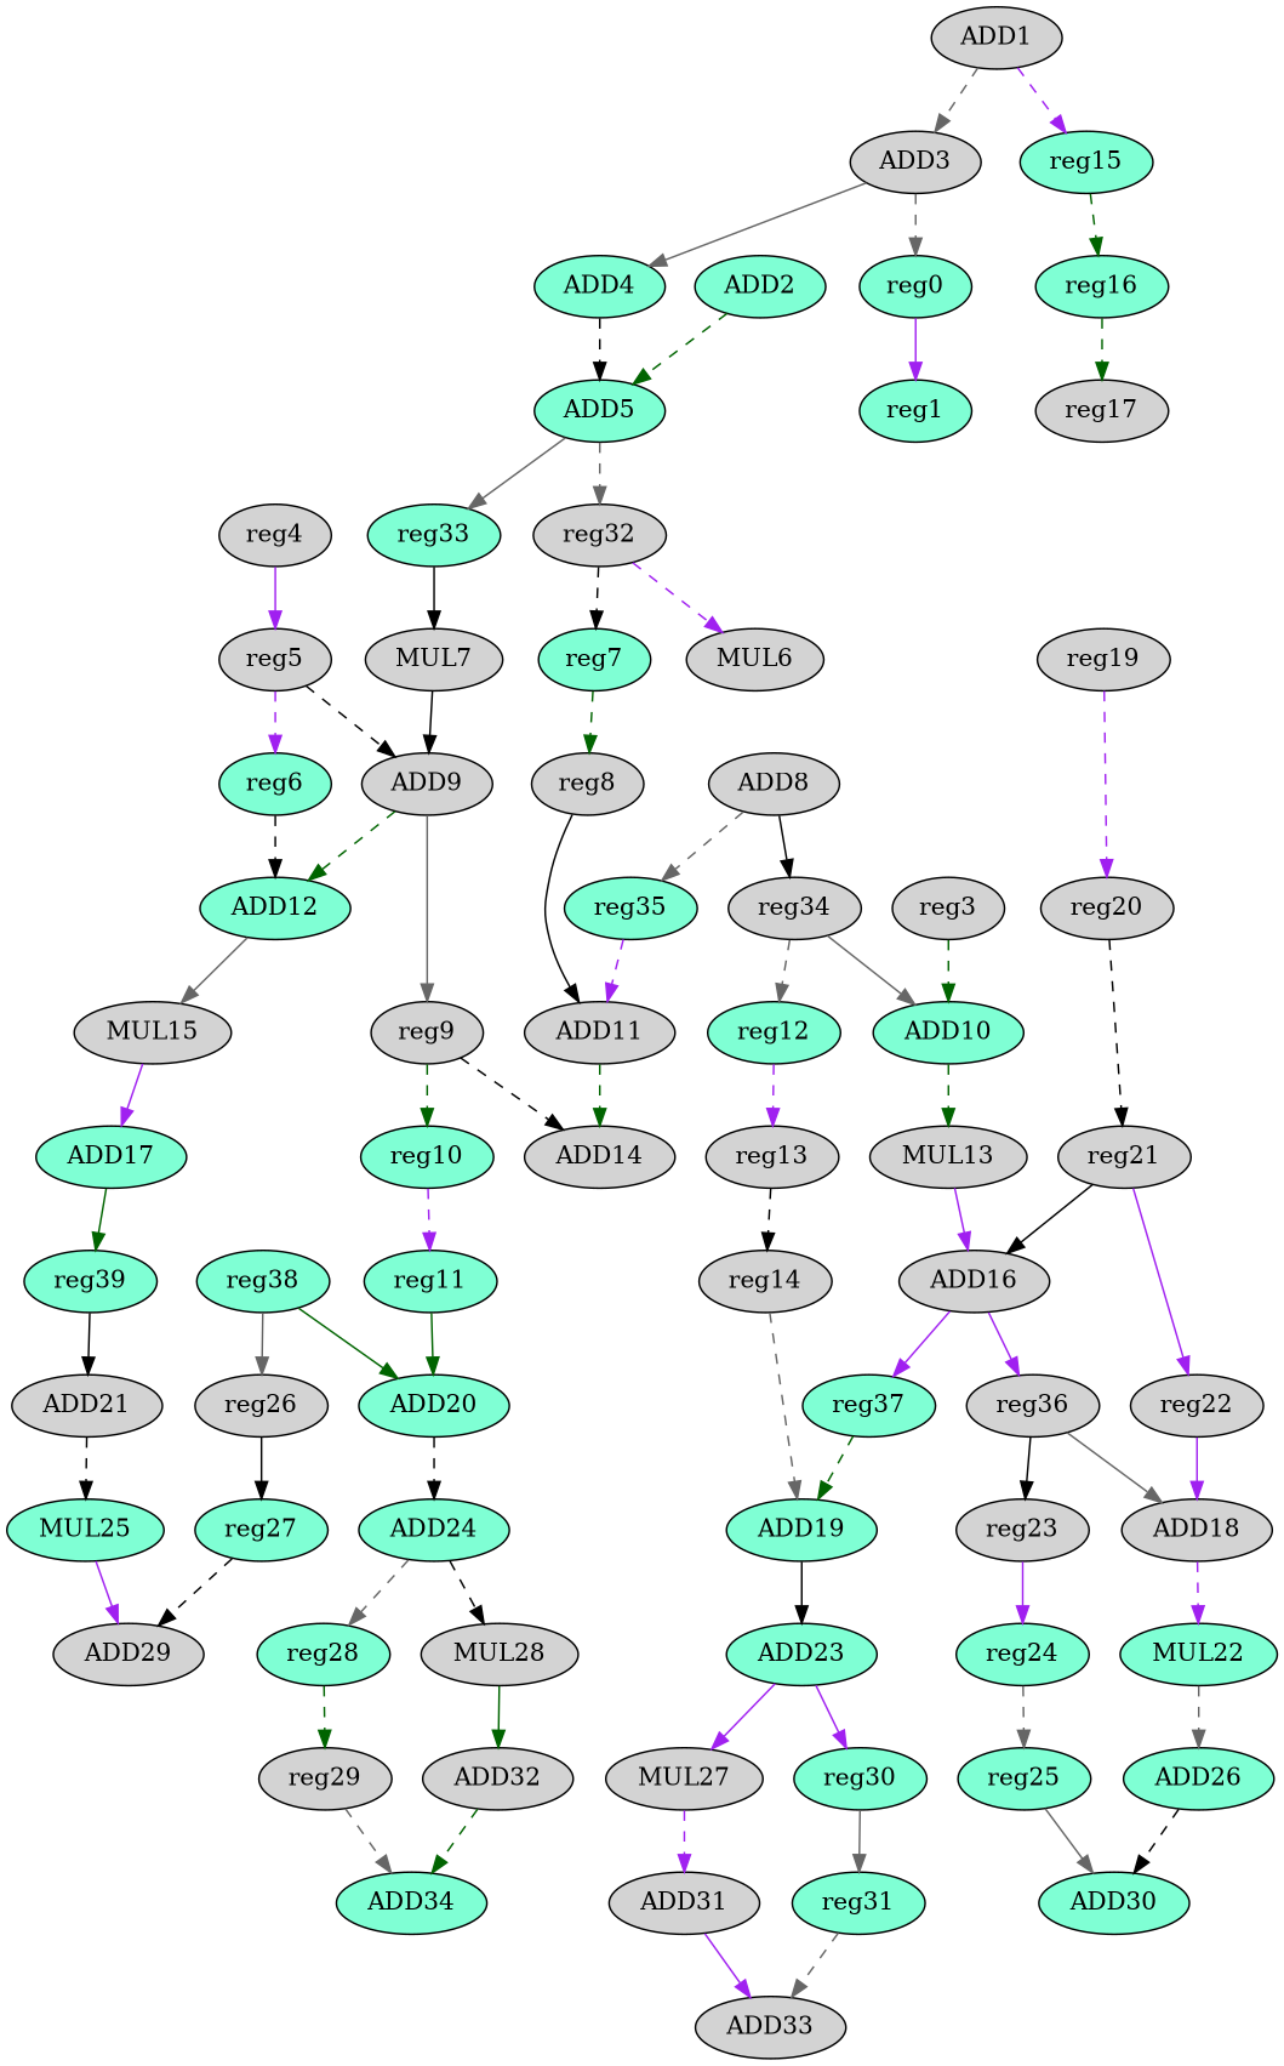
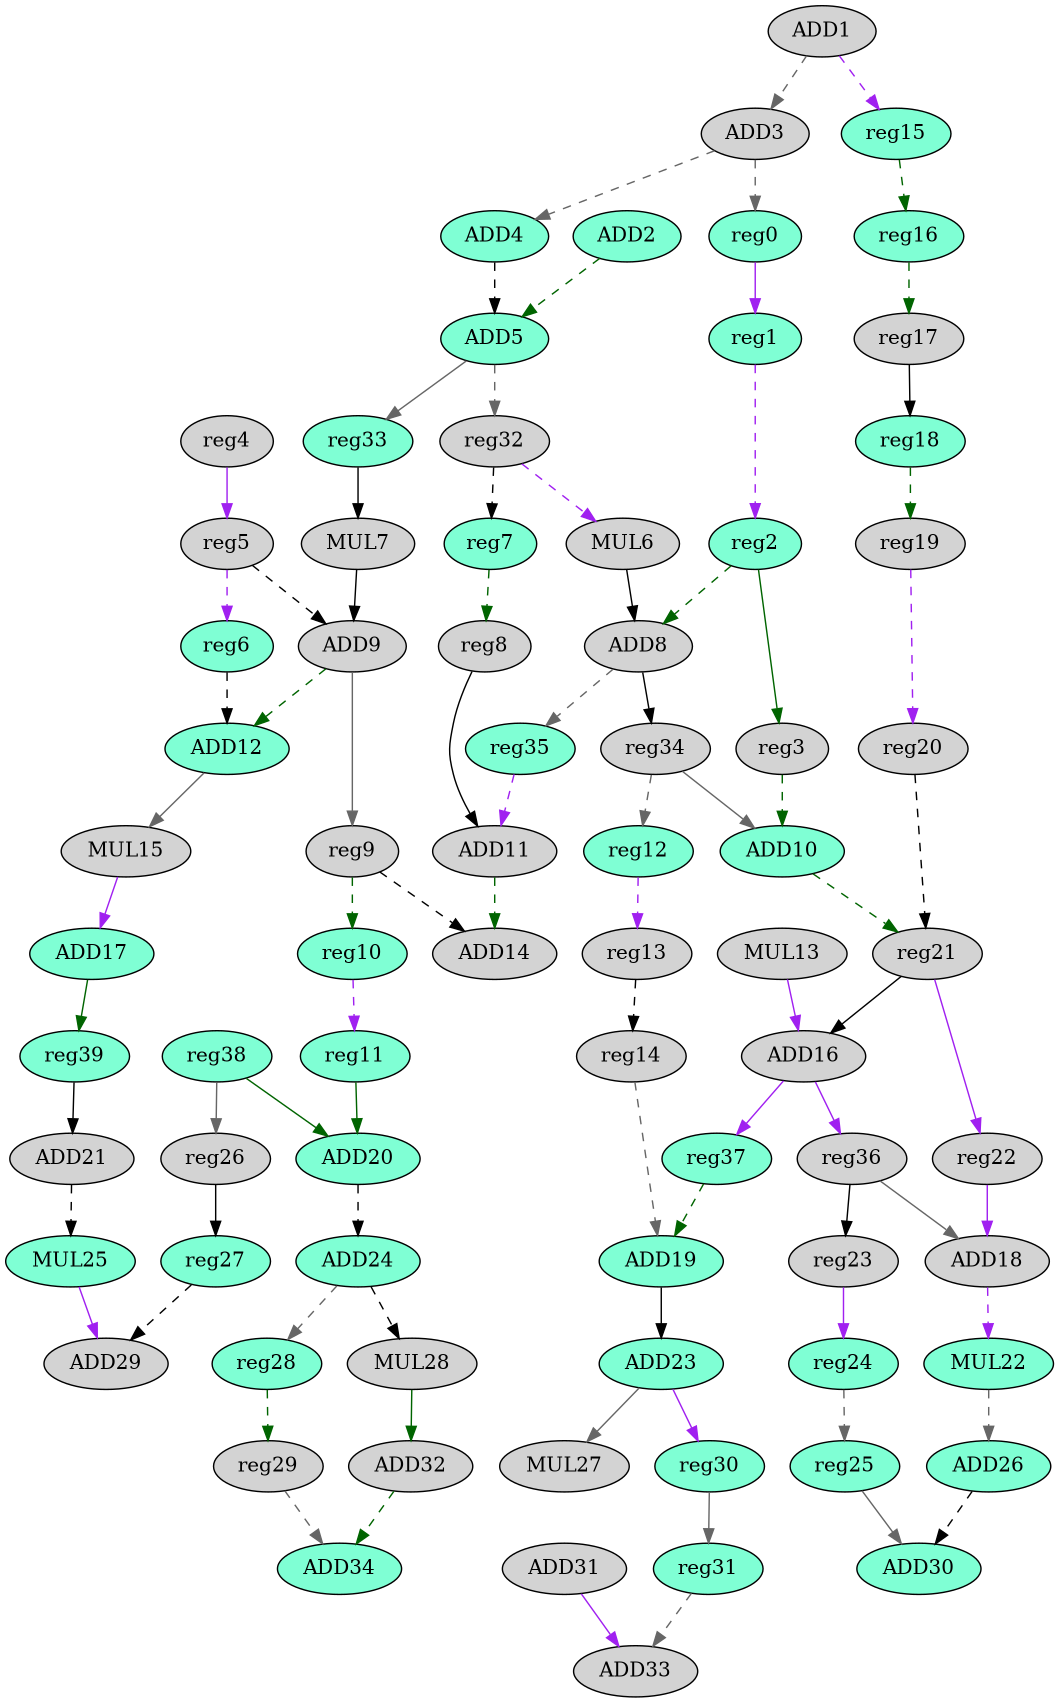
  digraph {
    node [fillcolor=lightgrey style=filled]
    edge [color=purple style=dashed]
    n1 [label=ADD1]
    n2 [label=ADD3]
    reg15 [fillcolor=aquamarine]
    n4 [fillcolor=aquamarine label=ADD4]
    reg0 [fillcolor=aquamarine]
    reg16 [fillcolor=aquamarine]
    n7 [fillcolor=aquamarine label=ADD2]
    n8 [fillcolor=aquamarine label=ADD5]
    reg32
    reg33 [fillcolor=aquamarine]
    reg4
    reg5
    reg1 [fillcolor=aquamarine]
    n14 [label=MUL6]
    reg7 [fillcolor=aquamarine]
    n16 [label=MUL7]
    n17 [label=ADD8]
    reg34
    reg35 [fillcolor=aquamarine]
    n20 [label=ADD9]
    n21 [fillcolor=aquamarine label=ADD12]
    reg9
    n23 [fillcolor=aquamarine label=ADD10]
    reg12 [fillcolor=aquamarine]
    n25 [label=ADD11]
    n26 [label=MUL15]
    n27 [label=ADD14]
    reg10 [fillcolor=aquamarine]
    n29 [label=MUL13]
    n30 [label=ADD16]
    n31 [fillcolor=aquamarine label=ADD17]
    reg36
    reg37 [fillcolor=aquamarine]
    reg39 [fillcolor=aquamarine]
    n35 [label=ADD18]
    reg23
    n37 [fillcolor=aquamarine label=ADD19]
    reg38 [fillcolor=aquamarine]
    n39 [fillcolor=aquamarine label=ADD20]
    reg26
    n41 [label=ADD21]
    n42 [fillcolor=aquamarine label=MUL22]
    n43 [fillcolor=aquamarine label=ADD26]
    n44 [fillcolor=aquamarine label=ADD23]
    n45 [label=MUL27]
    reg30 [fillcolor=aquamarine]
    n47 [fillcolor=aquamarine label=ADD24]
    n48 [label=MUL28]
    reg28 [fillcolor=aquamarine]
    n50 [fillcolor=aquamarine label=MUL25]
    n51 [label=ADD29]
    n52 [fillcolor=aquamarine label=ADD30]
    n53 [label=ADD31]
    reg31 [fillcolor=aquamarine]
    n55 [label=ADD32]
    reg29
    n57 [label=ADD33]
    n58 [fillcolor=aquamarine label=ADD34]
    reg17
+   reg18 [fillcolor=aquamarine]
    reg19
    reg20
    reg21
    reg22
    reg6 [fillcolor=aquamarine]
+   reg2 [fillcolor=aquamarine]
    reg3
    reg8
    reg13
    reg14
    reg11 [fillcolor=aquamarine]
    reg24 [fillcolor=aquamarine]
    reg25 [fillcolor=aquamarine]
    reg27 [fillcolor=aquamarine]
    n1 -> n2 [color=gray40]
    n1 -> reg15
-   n2 -> n4 [color=gray40 style=solid]
+   n2 -> n4 [color=gray40]
    n2 -> reg0 [color=gray40]
    reg15 -> reg16 [color=darkgreen]
    n4 -> n8 [color=black]
    reg0 -> reg1 [style=solid]
    reg16 -> reg17 [color=darkgreen]
    n7 -> n8 [color=darkgreen]
    n8 -> reg32 [color=gray40]
    n8 -> reg33 [color=gray40 style=solid]
    reg32 -> n14
    reg32 -> reg7 [color=black]
    reg33 -> n16 [color=black style=solid]
    reg4 -> reg5 [style=solid]
    reg5 -> n20 [color=black]
    reg5 -> reg6
+   reg1 -> reg2
+   n14 -> n17 [color=black style=solid]
    reg7 -> reg8 [color=darkgreen]
    n16 -> n20 [color=black style=solid]
    n17 -> reg34 [color=black style=solid]
    n17 -> reg35 [color=gray40]
    reg34 -> n23 [color=gray40 style=solid]
    reg34 -> reg12 [color=gray40]
    reg35 -> n25
    n20 -> n21 [color=darkgreen]
    n20 -> reg9 [color=gray40 style=solid]
    n21 -> n26 [color=gray40 style=solid]
    reg9 -> n27 [color=black]
    reg9 -> reg10 [color=darkgreen]
-   n23 -> n29 [color=darkgreen]
+   n23 -> reg21 [color=darkgreen]
    reg12 -> reg13
    n25 -> n27 [color=darkgreen]
    n26 -> n31 [style=solid]
    reg10 -> reg11
    n29 -> n30 [style=solid]
    n30 -> reg36 [style=solid]
    n30 -> reg37 [style=solid]
    n31 -> reg39 [color=darkgreen style=solid]
    reg36 -> n35 [color=gray40 style=solid]
    reg36 -> reg23 [color=black style=solid]
    reg37 -> n37 [color=darkgreen]
    reg39 -> n41 [color=black style=solid]
    n35 -> n42
    reg23 -> reg24 [style=solid]
    n37 -> n44 [color=black style=solid]
    reg38 -> n39 [color=darkgreen style=solid]
    reg38 -> reg26 [color=gray40 style=solid]
    n39 -> n47 [color=black]
    reg26 -> reg27 [color=black style=solid]
    n41 -> n50 [color=black]
    n42 -> n43 [color=gray40]
    n43 -> n52 [color=black]
-   n44 -> n45 [style=solid]
+   n44 -> n45 [color=gray40 style=solid]
    n44 -> reg30 [style=solid]
-   n45 -> n53
    reg30 -> reg31 [color=gray40 style=solid]
    n47 -> n48 [color=black]
    n47 -> reg28 [color=gray40]
    n48 -> n55 [color=darkgreen style=solid]
    reg28 -> reg29 [color=darkgreen]
    n50 -> n51 [style=solid]
    n53 -> n57 [style=solid]
    reg31 -> n57 [color=gray40]
    n55 -> n58 [color=darkgreen]
    reg29 -> n58 [color=gray40]
+   reg17 -> reg18 [color=black style=solid]
+   reg18 -> reg19 [color=darkgreen]
    reg19 -> reg20
    reg20 -> reg21 [color=black]
    reg21 -> n30 [color=black style=solid]
    reg21 -> reg22 [style=solid]
    reg22 -> n35 [style=solid]
    reg6 -> n21 [color=black]
+   reg2 -> n17 [color=darkgreen]
+   reg2 -> reg3 [color=darkgreen style=solid]
    reg3 -> n23 [color=darkgreen]
    reg8 -> n25 [color=black style=solid]
    reg13 -> reg14 [color=black]
    reg14 -> n37 [color=gray40]
    reg11 -> n39 [color=darkgreen style=solid]
    reg24 -> reg25 [color=gray40]
    reg25 -> n52 [color=gray40 style=solid]
    reg27 -> n51 [color=black]
  }
